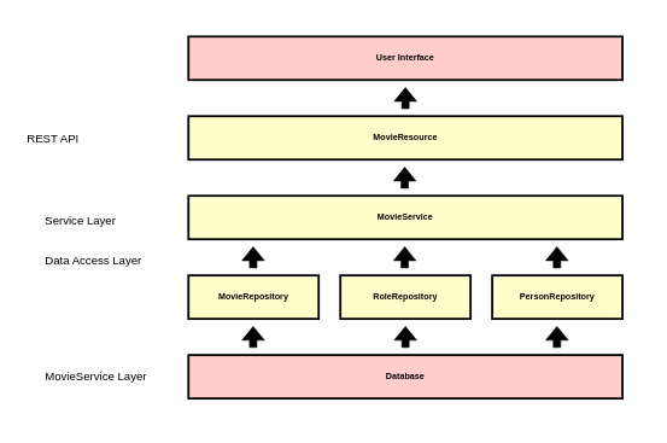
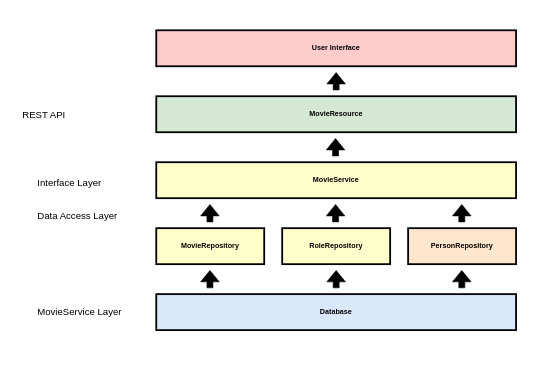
  <mxCell id="0" />
  <mxCell id="1" parent="0" />
  <mxCell id="2" value="" style="rounded=0;whiteSpace=wrap;html=1;fillColor=#ffffff;fontSize=16;align=left;strokeColor=none;" vertex="1" parent="1"><mxGeometry y="20" width="880" height="570" as="geometry" x="20" /></mxCell>
- <mxCell id="3" value="PersonRepository" style="whiteSpace=wrap;align=center;verticalAlign=middle;fontStyle=1;strokeWidth=3;fillColor=#FFFFCC" parent="1" vertex="1"><mxGeometry x="680" y="380" width="180" height="60" as="geometry" /></mxCell>
+ <mxCell id="3" value="PersonRepository" style="whiteSpace=wrap;align=center;verticalAlign=middle;fontStyle=1;strokeWidth=3;fillColor=#ffe6cc;" parent="1" vertex="1"><mxGeometry x="680" y="380" width="180" height="60" as="geometry" /></mxCell>
  <mxCell id="4" value="User Interface" style="whiteSpace=wrap;html=1;fillColor=#FFCCCC;fontStyle=1;strokeWidth=3;" vertex="1" parent="1"><mxGeometry x="260" y="50" width="600" height="60" as="geometry" /></mxCell>
  <mxCell id="5" value="MovieRepository" style="whiteSpace=wrap;align=center;verticalAlign=middle;fontStyle=1;strokeWidth=3;fillColor=#FFFFCC" vertex="1" parent="1"><mxGeometry x="260" y="380" width="180" height="60" as="geometry" /></mxCell>
- <mxCell id="6" value="MovieResource" style="whiteSpace=wrap;align=center;verticalAlign=middle;fontStyle=1;strokeWidth=3;fillColor=#FFFFCC" vertex="1" parent="1"><mxGeometry x="260" y="160" width="600" height="60" as="geometry" /></mxCell>
- <mxCell id="7" value="Database" style="whiteSpace=wrap;html=1;fillColor=#FFCCCC;fontStyle=1;strokeWidth=3;" vertex="1" parent="1"><mxGeometry x="260" y="490" width="600" height="60" as="geometry" /></mxCell>
+ <mxCell id="6" value="MovieResource" style="whiteSpace=wrap;align=center;verticalAlign=middle;fontStyle=1;strokeWidth=3;fillColor=#d5e8d4;" vertex="1" parent="1"><mxGeometry x="260" y="160" width="600" height="60" as="geometry" /></mxCell>
+ <mxCell id="7" value="Database" style="whiteSpace=wrap;html=1;fillColor=#dae8fc;fontStyle=1;strokeWidth=3;" vertex="1" parent="1"><mxGeometry x="260" y="490" width="600" height="60" as="geometry" /></mxCell>
  <mxCell id="8" value="MovieService" style="whiteSpace=wrap;align=center;verticalAlign=middle;fontStyle=1;strokeWidth=3;fillColor=#FFFFCC" vertex="1" parent="1"><mxGeometry x="260" y="270" width="600" height="60" as="geometry" /></mxCell>
  <mxCell id="9" value="" style="shape=flexArrow;endArrow=classic;html=1;labelBackgroundColor=#000000;fillColor=#000000;" edge="1" parent="1"><mxGeometry width="50" height="50" relative="1" as="geometry"><mxPoint x="560" y="150" as="sourcePoint" /><mxPoint x="560" y="120" as="targetPoint" /></mxGeometry></mxCell>
  <mxCell id="10" value="" style="shape=flexArrow;endArrow=classic;html=1;labelBackgroundColor=#000000;fillColor=#000000;" edge="1" parent="1"><mxGeometry width="50" height="50" relative="1" as="geometry"><mxPoint x="560" y="480" as="sourcePoint" /><mxPoint x="560" y="450" as="targetPoint" /></mxGeometry></mxCell>
  <mxCell id="11" value="" style="shape=flexArrow;endArrow=classic;html=1;labelBackgroundColor=#000000;fillColor=#000000;" edge="1" parent="1"><mxGeometry width="50" height="50" relative="1" as="geometry"><mxPoint x="349.5" y="480" as="sourcePoint" /><mxPoint x="349.5" y="450" as="targetPoint" /></mxGeometry></mxCell>
  <mxCell id="12" value="" style="shape=flexArrow;endArrow=classic;html=1;labelBackgroundColor=#000000;fillColor=#000000;" edge="1" parent="1"><mxGeometry width="50" height="50" relative="1" as="geometry"><mxPoint x="769.5" y="370" as="sourcePoint" /><mxPoint x="769.5" y="340" as="targetPoint" /></mxGeometry></mxCell>
  <mxCell id="13" value="" style="shape=flexArrow;endArrow=classic;html=1;labelBackgroundColor=#000000;fillColor=#000000;" edge="1" parent="1"><mxGeometry width="50" height="50" relative="1" as="geometry"><mxPoint x="349.5" y="370" as="sourcePoint" /><mxPoint x="349.5" y="340" as="targetPoint" /></mxGeometry></mxCell>
  <mxCell id="14" value="" style="shape=flexArrow;endArrow=classic;html=1;labelBackgroundColor=#000000;fillColor=#000000;" edge="1" parent="1"><mxGeometry width="50" height="50" relative="1" as="geometry"><mxPoint x="559" y="260" as="sourcePoint" /><mxPoint x="559" y="230" as="targetPoint" /></mxGeometry></mxCell>
  <mxCell id="15" value="RoleRepository" style="whiteSpace=wrap;align=center;verticalAlign=middle;fontStyle=1;strokeWidth=3;fillColor=#FFFFCC" vertex="1" parent="1"><mxGeometry x="470" y="380" width="180" height="60" as="geometry" /></mxCell>
  <mxCell id="16" value="MovieService Layer&lt;br style=&quot;font-size: 16px;&quot;&gt;" style="text;html=1;strokeColor=none;fillColor=none;align=left;verticalAlign=middle;whiteSpace=wrap;rounded=0;fontSize=16;" vertex="1" parent="1"><mxGeometry x="60" y="510" width="200" height="20" as="geometry" /></mxCell>
  <mxCell id="17" value="Data Access Layer&lt;br style=&quot;font-size: 16px&quot;&gt;" style="text;html=1;strokeColor=none;fillColor=none;align=left;verticalAlign=middle;whiteSpace=wrap;rounded=0;fontSize=16;" vertex="1" parent="1"><mxGeometry x="60" y="350" width="200" height="20" as="geometry" /></mxCell>
- <mxCell id="18" value="Service Layer&lt;br style=&quot;font-size: 16px&quot;&gt;" style="text;html=1;strokeColor=none;fillColor=none;align=left;verticalAlign=middle;whiteSpace=wrap;rounded=0;fontSize=16;" vertex="1" parent="1"><mxGeometry x="60" y="295" width="200" height="20" as="geometry" /></mxCell>
+ <mxCell id="18" value="Interface Layer&lt;br style=&quot;font-size: 16px&quot;&gt;" style="text;html=1;strokeColor=none;fillColor=none;align=left;verticalAlign=middle;whiteSpace=wrap;rounded=0;fontSize=16;" vertex="1" parent="1"><mxGeometry x="60" y="295" width="200" height="20" as="geometry" /></mxCell>
  <mxCell id="19" value="REST API&lt;br style=&quot;font-size: 16px&quot;&gt;" style="text;html=1;strokeColor=none;fillColor=none;align=left;verticalAlign=middle;whiteSpace=wrap;rounded=0;fontSize=16;" vertex="1" parent="1"><mxGeometry x="35" y="180" width="200" height="20" as="geometry" /></mxCell>
  <mxCell id="20" value="" style="shape=flexArrow;endArrow=classic;html=1;labelBackgroundColor=#000000;fillColor=#000000;" edge="1" parent="1"><mxGeometry width="50" height="50" relative="1" as="geometry"><mxPoint x="559" y="370" as="sourcePoint" /><mxPoint x="559" y="340" as="targetPoint" /></mxGeometry></mxCell>
  <mxCell id="21" value="" style="shape=flexArrow;endArrow=classic;html=1;labelBackgroundColor=#000000;fillColor=#000000;" edge="1" parent="1"><mxGeometry width="50" height="50" relative="1" as="geometry"><mxPoint x="769.5" y="480" as="sourcePoint" /><mxPoint x="769.5" y="450" as="targetPoint" /></mxGeometry></mxCell>
